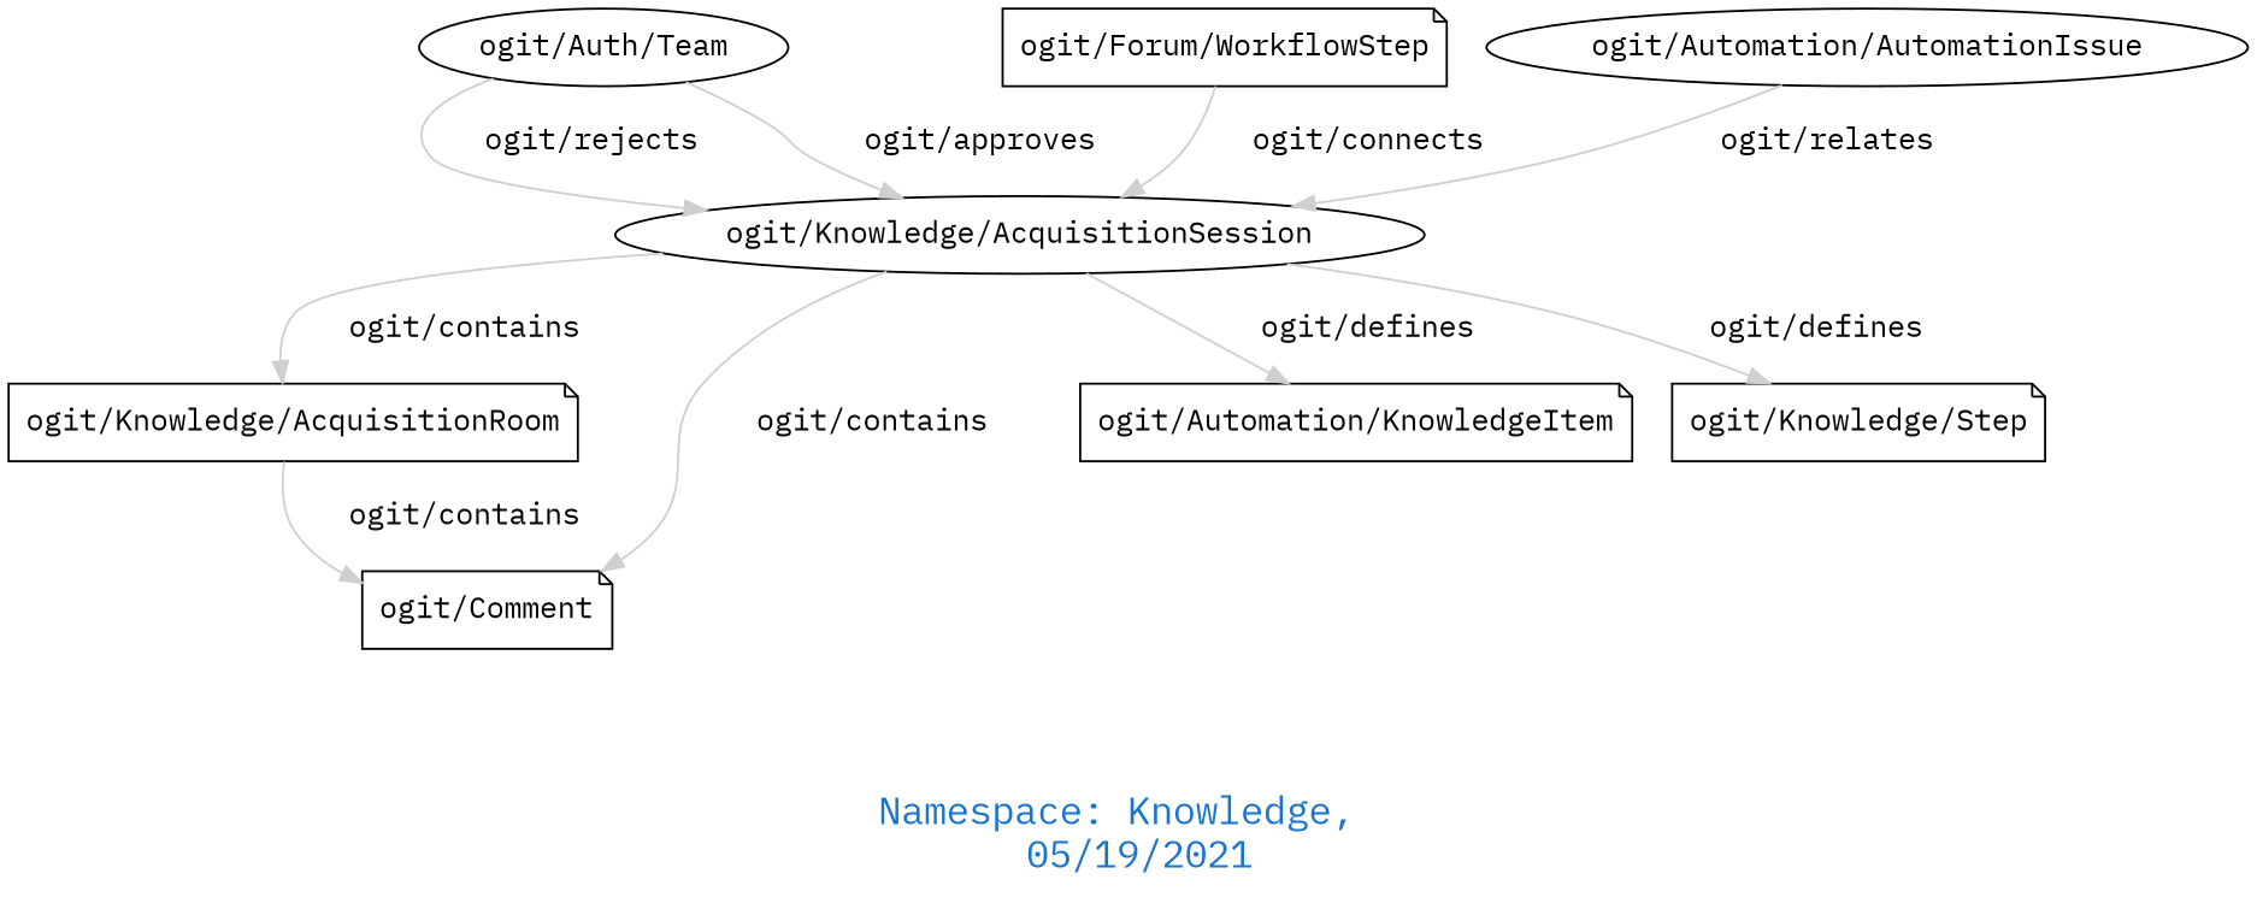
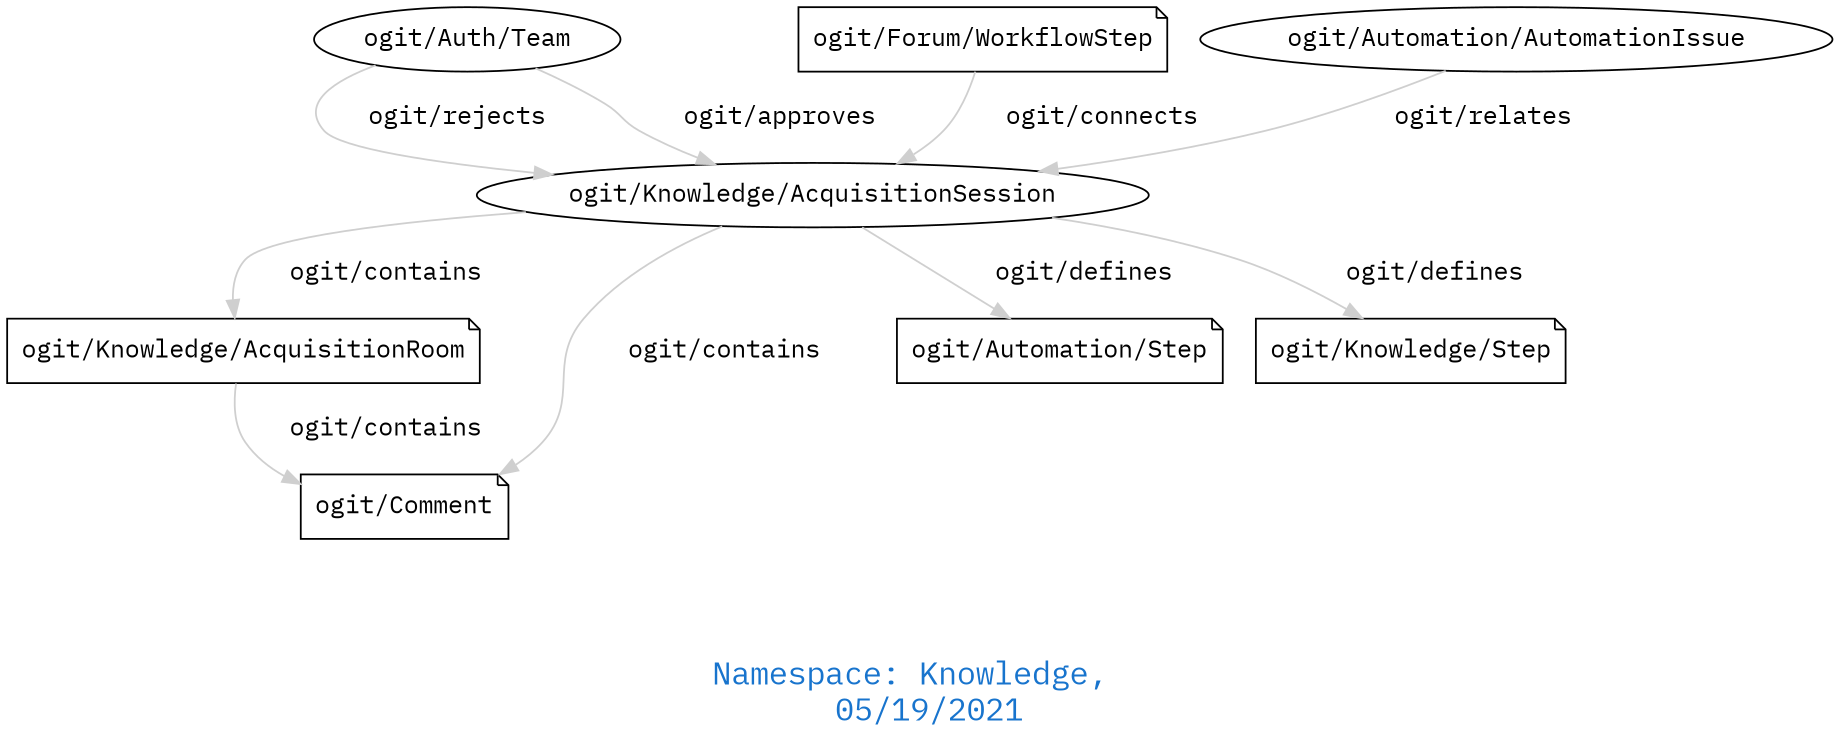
  digraph {
    fontcolor=dodgerblue3
    fontname="IBM Plex Mono"
    fontsize=18
    label="\n\n\nNamespace: Knowledge, \n 05/19/2021"
    rankdir=TB
    node [fontname="IBM Plex Mono" shape=note]
    edge [color=gray81 fontname="IBM Plex Mono"]
    "ogit/Knowledge/AcquisitionRoom"
    "ogit/Comment"
    "ogit/Knowledge/AcquisitionSession" [shape=ellipse]
-   "ogit/Automation/KnowledgeItem"
+   "ogit/Automation/KnowledgeItem" [label="ogit/Automation/Step"]
    "ogit/Knowledge/Step"
    "ogit/Auth/Team" [shape=ellipse]
    "ogit/Forum/WorkflowStep"
    "ogit/Automation/AutomationIssue" [shape=ellipse]
    "ogit/Knowledge/AcquisitionRoom" -> "ogit/Comment" [label="   ogit/contains    "]
    "ogit/Knowledge/AcquisitionSession" -> "ogit/Knowledge/AcquisitionRoom" [label="   ogit/contains    "]
    "ogit/Knowledge/AcquisitionSession" -> "ogit/Comment" [label="   ogit/contains    "]
    "ogit/Knowledge/AcquisitionSession" -> "ogit/Automation/KnowledgeItem" [label="   ogit/defines    "]
    "ogit/Knowledge/AcquisitionSession" -> "ogit/Knowledge/Step" [label="   ogit/defines    "]
    "ogit/Auth/Team" -> "ogit/Knowledge/AcquisitionSession" [label="   ogit/rejects    "]
    "ogit/Auth/Team" -> "ogit/Knowledge/AcquisitionSession" [label="   ogit/approves    "]
    "ogit/Forum/WorkflowStep" -> "ogit/Knowledge/AcquisitionSession" [label="   ogit/connects    "]
    "ogit/Automation/AutomationIssue" -> "ogit/Knowledge/AcquisitionSession" [label="   ogit/relates    "]
  }
